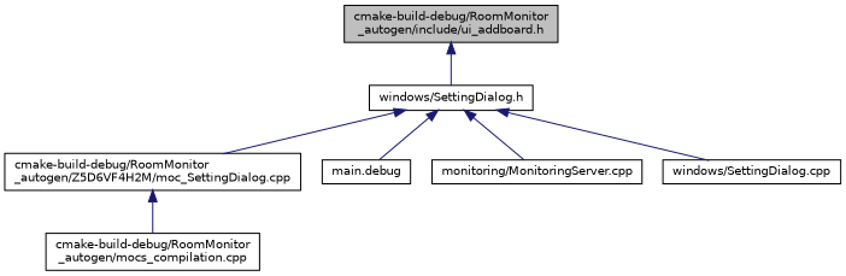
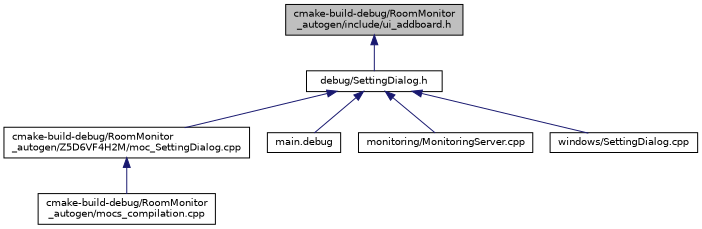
  digraph {
    node [color=black fillcolor=white fontname=Helvetica fontsize=10 shape=record style=filled]
    edge [color=midnightblue dir=back fontname=Helvetica fontsize=10 labelfontname=Helvetica labelfontsize=10 style=solid]
    n1 [fillcolor=grey75 fontcolor=black height=0.2 label="cmake-build-debug/RoomMonitor\l_autogen/include/ui_addboard.h" width=0.4]
-   n2 [height=0.2 label="windows/SettingDialog.h" width=0.4]
+   n2 [height=0.2 label="debug/SettingDialog.h" width=0.4]
    n3 [height=0.2 label="cmake-build-debug/RoomMonitor\l_autogen/Z5D6VF4H2M/moc_SettingDialog.cpp" width=0.4]
    n4 [height=0.2 label="main.debug" width=0.4]
    n5 [height=0.2 label="monitoring/MonitoringServer.cpp" width=0.4]
    n6 [height=0.2 label="windows/SettingDialog.cpp" width=0.4]
    n7 [height=0.2 label="cmake-build-debug/RoomMonitor\l_autogen/mocs_compilation.cpp" width=0.4]
    n1 -> n2
    n2 -> n3
    n2 -> n4
    n2 -> n5
    n2 -> n6
    n3 -> n7
  }
